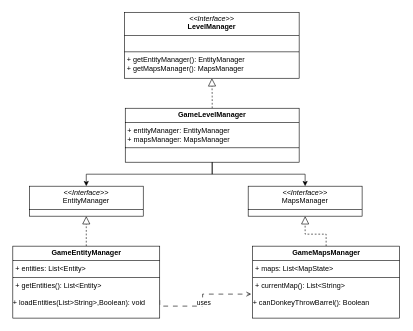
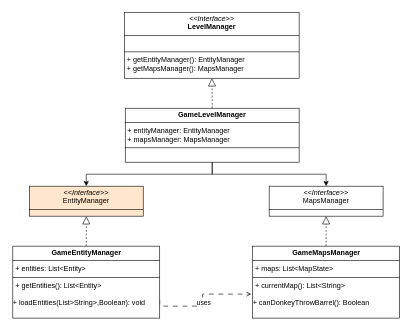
  <mxCell id="0" />
  <mxCell id="1" parent="0" />
  <mxCell id="2" value="&lt;p style=&quot;margin:0px;margin-top:4px;text-align:center;&quot;&gt;&lt;i&gt;&amp;lt;&amp;lt;Interface&amp;gt;&amp;gt;&lt;/i&gt;&lt;br&gt;&lt;b&gt;LevelManager&lt;/b&gt;&lt;/p&gt;&lt;hr size=&quot;1&quot; style=&quot;border-style:solid;&quot;&gt;&lt;p style=&quot;margin:0px;margin-left:4px;&quot;&gt;&lt;br&gt;&lt;/p&gt;&lt;hr size=&quot;1&quot; style=&quot;border-style:solid;&quot;&gt;&lt;p style=&quot;margin:0px;margin-left:4px;&quot;&gt;+ getEntityManager(): EntityManager&lt;br&gt;+ getMapsManager(): MapsManager&lt;/p&gt;" style="verticalAlign=top;align=left;overflow=fill;html=1;whiteSpace=wrap;" vertex="1" parent="1"><mxGeometry x="207" y="20" width="291" height="110" as="geometry" /></mxCell>
  <mxCell id="3" style="edgeStyle=orthogonalEdgeStyle;rounded=0;orthogonalLoop=1;jettySize=auto;html=1;entryX=0.5;entryY=1;entryDx=0;entryDy=0;dashed=1;endArrow=block;endFill=0;endSize=11;" edge="1" parent="1" source="4" target="2"><mxGeometry relative="1" as="geometry" /></mxCell>
  <mxCell id="4" value="&lt;p style=&quot;margin:0px;margin-top:4px;text-align:center;&quot;&gt;&lt;b&gt;GameLevelManager&lt;/b&gt;&lt;/p&gt;&lt;hr size=&quot;1&quot; style=&quot;border-style:solid;&quot;&gt;&lt;p style=&quot;margin:0px;margin-left:4px;&quot;&gt;+ entityManager: EntityManager&lt;/p&gt;&lt;p style=&quot;margin:0px;margin-left:4px;&quot;&gt;+ mapsManager: MapsManager&lt;/p&gt;&lt;hr size=&quot;1&quot; style=&quot;border-style:solid;&quot;&gt;&lt;p style=&quot;margin:0px;margin-left:4px;&quot;&gt;&lt;br&gt;&lt;/p&gt;" style="verticalAlign=top;align=left;overflow=fill;html=1;whiteSpace=wrap;" vertex="1" parent="1"><mxGeometry x="208" y="180" width="290" height="90" as="geometry" /></mxCell>
  <mxCell id="5" style="edgeStyle=orthogonalEdgeStyle;rounded=0;orthogonalLoop=1;jettySize=auto;html=1;endArrow=none;endFill=0;startArrow=classic;startFill=1;" edge="1" parent="1" source="6" target="4"><mxGeometry relative="1" as="geometry" /></mxCell>
- <mxCell id="6" value="&lt;p style=&quot;margin:0px;margin-top:4px;text-align:center;&quot;&gt;&lt;i&gt;&amp;lt;&amp;lt;Interface&amp;gt;&amp;gt;&lt;/i&gt;&lt;br&gt;&lt;span style=&quot;text-align: left;&quot;&gt;EntityManager&lt;/span&gt;&lt;/p&gt;&lt;hr size=&quot;1&quot; style=&quot;border-style:solid;&quot;&gt;&lt;p style=&quot;margin:0px;margin-left:4px;&quot;&gt;&lt;br&gt;&lt;/p&gt;&lt;hr size=&quot;1&quot; style=&quot;border-style:solid;&quot;&gt;&lt;p style=&quot;margin:0px;margin-left:4px;&quot;&gt;&lt;br&gt;&lt;/p&gt;" style="verticalAlign=top;align=left;overflow=fill;html=1;whiteSpace=wrap;" vertex="1" parent="1"><mxGeometry x="48" y="310" width="190" height="50" as="geometry" /></mxCell>
+ <mxCell id="6" value="&lt;p style=&quot;margin:0px;margin-top:4px;text-align:center;&quot;&gt;&lt;i&gt;&amp;lt;&amp;lt;Interface&amp;gt;&amp;gt;&lt;/i&gt;&lt;br&gt;&lt;span style=&quot;text-align: left;&quot;&gt;EntityManager&lt;/span&gt;&lt;/p&gt;&lt;hr size=&quot;1&quot; style=&quot;border-style:solid;&quot;&gt;&lt;p style=&quot;margin:0px;margin-left:4px;&quot;&gt;&lt;br&gt;&lt;/p&gt;&lt;hr size=&quot;1&quot; style=&quot;border-style:solid;&quot;&gt;&lt;p style=&quot;margin:0px;margin-left:4px;&quot;&gt;&lt;br&gt;&lt;/p&gt;" style="verticalAlign=top;align=left;overflow=fill;html=1;whiteSpace=wrap;fillColor=#ffe6cc;" vertex="1" parent="1"><mxGeometry x="48" y="310" width="190" height="50" as="geometry" /></mxCell>
  <mxCell id="7" style="edgeStyle=orthogonalEdgeStyle;rounded=0;orthogonalLoop=1;jettySize=auto;html=1;endArrow=none;endFill=0;startArrow=classic;startFill=1;" edge="1" parent="1" source="8" target="4"><mxGeometry relative="1" as="geometry" /></mxCell>
- <mxCell id="8" value="&lt;p style=&quot;margin:0px;margin-top:4px;text-align:center;&quot;&gt;&lt;i&gt;&amp;lt;&amp;lt;Interface&amp;gt;&amp;gt;&lt;/i&gt;&lt;br&gt;&lt;span style=&quot;text-align: left;&quot;&gt;MapsManager&lt;/span&gt;&lt;/p&gt;&lt;hr size=&quot;1&quot; style=&quot;border-style:solid;&quot;&gt;&lt;p style=&quot;margin:0px;margin-left:4px;&quot;&gt;&lt;br&gt;&lt;/p&gt;&lt;hr size=&quot;1&quot; style=&quot;border-style:solid;&quot;&gt;&lt;p style=&quot;margin:0px;margin-left:4px;&quot;&gt;&lt;br&gt;&lt;/p&gt;" style="verticalAlign=top;align=left;overflow=fill;html=1;whiteSpace=wrap;" vertex="1" parent="1"><mxGeometry x="413" y="310" width="190" height="50" as="geometry" /></mxCell>
+ <mxCell id="8" value="&lt;p style=&quot;margin:0px;margin-top:4px;text-align:center;&quot;&gt;&lt;i&gt;&amp;lt;&amp;lt;Interface&amp;gt;&amp;gt;&lt;/i&gt;&lt;br&gt;&lt;span style=&quot;text-align: left;&quot;&gt;MapsManager&lt;/span&gt;&lt;/p&gt;&lt;hr size=&quot;1&quot; style=&quot;border-style:solid;&quot;&gt;&lt;p style=&quot;margin:0px;margin-left:4px;&quot;&gt;&lt;br&gt;&lt;/p&gt;&lt;hr size=&quot;1&quot; style=&quot;border-style:solid;&quot;&gt;&lt;p style=&quot;margin:0px;margin-left:4px;&quot;&gt;&lt;br&gt;&lt;/p&gt;" style="verticalAlign=top;align=left;overflow=fill;html=1;whiteSpace=wrap;" vertex="1" parent="1"><mxGeometry x="448" y="310" width="190" height="50" as="geometry" /></mxCell>
  <mxCell id="9" style="edgeStyle=orthogonalEdgeStyle;rounded=0;orthogonalLoop=1;jettySize=auto;html=1;exitX=1;exitY=0.75;exitDx=0;exitDy=0;dashed=1;dashPattern=8 8;endArrow=open;endFill=0;" edge="1" parent="1" source="12"><mxGeometry relative="1" as="geometry"><mxPoint x="418" y="490" as="targetPoint" /><Array as="points"><mxPoint x="266" y="510" /><mxPoint x="337" y="510" /><mxPoint x="337" y="490" /></Array></mxGeometry></mxCell>
  <mxCell id="10" value="uses" style="edgeLabel;html=1;align=center;verticalAlign=middle;resizable=0;points=[];" vertex="1" connectable="0" parent="9"><mxGeometry x="-0.04" y="-1" relative="1" as="geometry"><mxPoint as="offset" /></mxGeometry></mxCell>
  <mxCell id="11" style="edgeStyle=orthogonalEdgeStyle;rounded=0;orthogonalLoop=1;jettySize=auto;html=1;dashed=1;endArrow=block;endFill=0;endSize=11;" edge="1" parent="1" source="12" target="6"><mxGeometry relative="1" as="geometry" /></mxCell>
  <mxCell id="12" value="&lt;p style=&quot;margin:0px;margin-top:4px;text-align:center;&quot;&gt;&lt;b&gt;GameEntityManager&lt;/b&gt;&lt;/p&gt;&lt;hr size=&quot;1&quot; style=&quot;border-style:solid;&quot;&gt;&lt;p style=&quot;margin:0px;margin-left:4px;&quot;&gt;+ entities: List&amp;lt;Entity&amp;gt;&lt;/p&gt;&lt;hr size=&quot;1&quot; style=&quot;border-style:solid;&quot;&gt;&lt;p style=&quot;margin:0px;margin-left:4px;&quot;&gt;+ getEntities():&amp;nbsp;&lt;span style=&quot;background-color: transparent; color: light-dark(rgb(0, 0, 0), rgb(255, 255, 255));&quot;&gt;List&amp;lt;Entity&amp;gt;&lt;/span&gt;&lt;/p&gt;&lt;div&gt;&lt;span style=&quot;background-color: transparent; color: light-dark(rgb(0, 0, 0), rgb(255, 255, 255));&quot;&gt;&amp;nbsp;&lt;/span&gt;&lt;/div&gt;&lt;div&gt;&lt;span style=&quot;background-color: transparent; color: light-dark(rgb(0, 0, 0), rgb(255, 255, 255));&quot;&gt;+ loadEntities(List&amp;gt;String&amp;gt;,Boolean): void&lt;/span&gt;&lt;/div&gt;&lt;p style=&quot;margin:0px;margin-left:4px;&quot;&gt;&lt;br&gt;&lt;/p&gt;&lt;p style=&quot;margin:0px;margin-left:4px;&quot;&gt;&lt;br&gt;&lt;/p&gt;&lt;p style=&quot;margin:0px;margin-left:4px;&quot;&gt;&lt;br&gt;&lt;/p&gt;" style="verticalAlign=top;align=left;overflow=fill;html=1;whiteSpace=wrap;" vertex="1" parent="1"><mxGeometry x="20.5" y="410" width="245" height="120" as="geometry" /></mxCell>
  <mxCell id="13" style="edgeStyle=orthogonalEdgeStyle;rounded=0;orthogonalLoop=1;jettySize=auto;html=1;dashed=1;endArrow=block;endFill=0;endSize=11;" edge="1" parent="1" source="14" target="8"><mxGeometry relative="1" as="geometry" /></mxCell>
  <mxCell id="14" value="&lt;p style=&quot;margin:0px;margin-top:4px;text-align:center;&quot;&gt;&lt;b&gt;GameMapsManager&lt;/b&gt;&lt;/p&gt;&lt;hr size=&quot;1&quot; style=&quot;border-style:solid;&quot;&gt;&lt;p style=&quot;margin:0px;margin-left:4px;&quot;&gt;+ maps: List&amp;lt;MapState&amp;gt;&lt;/p&gt;&lt;hr size=&quot;1&quot; style=&quot;border-style:solid;&quot;&gt;&lt;p style=&quot;margin:0px;margin-left:4px;&quot;&gt;+ currentMap():&amp;nbsp;&lt;span style=&quot;background-color: transparent; color: light-dark(rgb(0, 0, 0), rgb(255, 255, 255));&quot;&gt;List&amp;lt;String&amp;gt;&lt;/span&gt;&lt;/p&gt;&lt;div&gt;&lt;span style=&quot;background-color: transparent; color: light-dark(rgb(0, 0, 0), rgb(255, 255, 255));&quot;&gt;&amp;nbsp;&lt;/span&gt;&lt;/div&gt;&lt;div&gt;&lt;span style=&quot;background-color: transparent; color: light-dark(rgb(0, 0, 0), rgb(255, 255, 255));&quot;&gt;+ canDonkeyThrowBarrel():&amp;nbsp;&lt;/span&gt;&lt;span style=&quot;background-color: transparent; color: light-dark(rgb(0, 0, 0), rgb(255, 255, 255));&quot;&gt;Boolean&lt;/span&gt;&lt;/div&gt;&lt;p style=&quot;margin:0px;margin-left:4px;&quot;&gt;&lt;br&gt;&lt;/p&gt;&lt;p style=&quot;margin:0px;margin-left:4px;&quot;&gt;&lt;br&gt;&lt;/p&gt;" style="verticalAlign=top;align=left;overflow=fill;html=1;whiteSpace=wrap;" vertex="1" parent="1"><mxGeometry x="420.5" y="410" width="245" height="120" as="geometry" /></mxCell>
